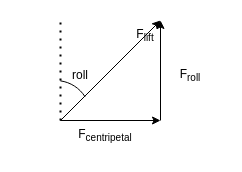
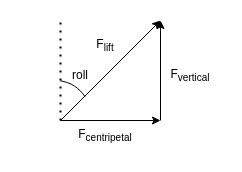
  <mxCell id="0" />
  <mxCell id="1" parent="0" />
  <mxCell id="2" value="" style="endArrow=classic;html=1;rounded=0;" edge="1" parent="1"><mxGeometry width="50" height="50" relative="1" as="geometry"><mxPoint x="60" y="120" as="sourcePoint" /><mxPoint x="160" y="20" as="targetPoint" /></mxGeometry></mxCell>
- <mxCell id="3" value="F&lt;sub&gt;lift&lt;/sub&gt;" style="text;html=1;strokeColor=none;fillColor=none;align=center;verticalAlign=middle;whiteSpace=wrap;rounded=0;" vertex="1" parent="1"><mxGeometry x="115" y="20" width="60" height="30" as="geometry" /></mxCell>
+ <mxCell id="3" value="F&lt;sub&gt;lift&lt;/sub&gt;" style="text;html=1;strokeColor=none;fillColor=none;align=center;verticalAlign=middle;whiteSpace=wrap;rounded=0;" vertex="1" parent="1"><mxGeometry x="75" y="30" width="60" height="30" as="geometry" /></mxCell>
  <mxCell id="4" value="" style="endArrow=classic;html=1;rounded=0;" edge="1" parent="1"><mxGeometry width="50" height="50" relative="1" as="geometry"><mxPoint x="60" y="120" as="sourcePoint" /><mxPoint x="160" y="120" as="targetPoint" /></mxGeometry></mxCell>
  <mxCell id="5" value="" style="endArrow=classic;html=1;rounded=0;" edge="1" parent="1"><mxGeometry width="50" height="50" relative="1" as="geometry"><mxPoint x="160" y="120" as="sourcePoint" /><mxPoint x="160" y="20" as="targetPoint" /></mxGeometry></mxCell>
- <mxCell id="6" value="F&lt;sub&gt;roll&lt;/sub&gt;" style="text;html=1;strokeColor=none;fillColor=none;align=center;verticalAlign=middle;whiteSpace=wrap;rounded=0;" vertex="1" parent="1"><mxGeometry x="160" y="60" width="60" height="30" as="geometry" /></mxCell>
+ <mxCell id="6" value="F&lt;sub&gt;vertical&lt;/sub&gt;" style="text;html=1;strokeColor=none;fillColor=none;align=center;verticalAlign=middle;whiteSpace=wrap;rounded=0;" vertex="1" parent="1"><mxGeometry x="160" y="60" width="60" height="30" as="geometry" /></mxCell>
  <mxCell id="7" value="F&lt;sub&gt;centripetal&lt;/sub&gt;" style="text;html=1;strokeColor=none;fillColor=none;align=center;verticalAlign=middle;whiteSpace=wrap;rounded=0;" vertex="1" parent="1"><mxGeometry x="75" y="120" width="60" height="30" as="geometry" /></mxCell>
  <mxCell id="8" value="roll" style="text;html=1;strokeColor=none;fillColor=none;align=center;verticalAlign=middle;whiteSpace=wrap;rounded=0;" vertex="1" parent="1"><mxGeometry x="50" y="60" width="60" height="30" as="geometry" /></mxCell>
  <mxCell id="9" value="" style="endArrow=none;dashed=1;html=1;dashPattern=1 3;strokeWidth=2;rounded=0;" edge="1" parent="1"><mxGeometry width="50" height="50" relative="1" as="geometry"><mxPoint x="60" y="120" as="sourcePoint" /><mxPoint x="60" y="20" as="targetPoint" /></mxGeometry></mxCell>
  <mxCell id="10" value="" style="verticalLabelPosition=bottom;verticalAlign=top;html=1;shape=mxgraph.basic.arc;startAngle=0.022;endAngle=0.16;" vertex="1" parent="1"><mxGeometry x="20" y="80" width="70" height="70" as="geometry" /></mxCell>
